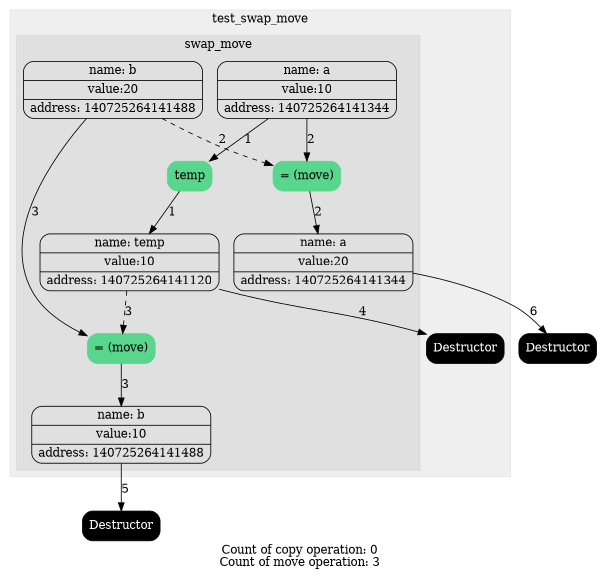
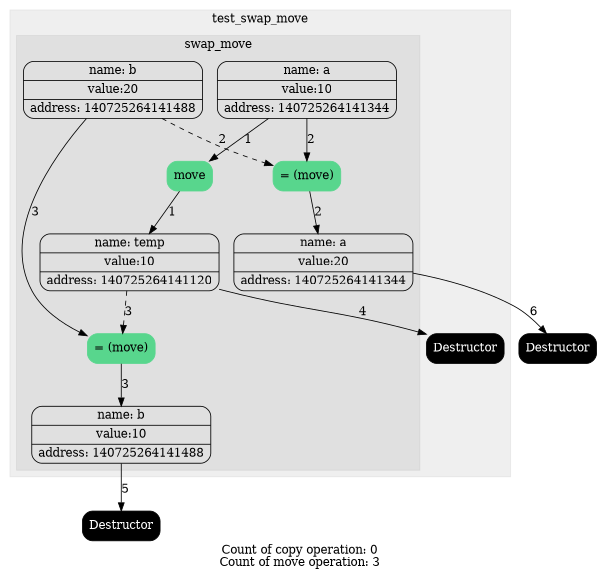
  digraph {
    label="Count of copy operation: 0\nCount of move operation: 3"
    trankdir=HR
    node [shape=Mrecord style=filled]
    n1 [label="{ {name: a} | {value:10} | {address: 140725264141344}} " style=""]
-   n2 [color="#58D68D" label=temp]
+   n2 [color="#58D68D" label=move]
    n3 [color="#58D68D" label="= (move)"]
    n4 [label="{ {name: b} | {value:20} | {address: 140725264141488}} " style=""]
    n5 [color="#58D68D" label="= (move)"]
    n6 [label="{ {name: temp} | {value:10} | {address: 140725264141120}} " style=""]
    n7 [label="{ {name: a} | {value:20} | {address: 140725264141344}} " style=""]
    n8 [label="{ {name: b} | {value:10} | {address: 140725264141488}} " style=""]
    n9 [color=black fontcolor=white label=Destructor]
    n10 [color=black fontcolor=white label=Destructor]
    n11 [color=black fontcolor=white label=Destructor]
    subgraph cluster_1 {
      color="#00000010"
      label=test_swap_move
      style=filled
      n9
      subgraph cluster_2 {
        color="#00000010"
        label=swap_move
        style=filled
        n1
        n2
        n3
        n4
        n5
        n6
        n7
        n8
      }
    }
    n1 -> n2 [label=1]
    n1 -> n3 [label=2]
    n2 -> n6 [label=1]
    n3 -> n7 [label=2]
    n4 -> n3 [label=2 style=dashed]
    n4 -> n5 [label=3]
    n5 -> n8 [label=3]
    n6 -> n5 [label=3 style=dashed]
    n6 -> n9 [label=4]
    n7 -> n10 [label=6]
    n8 -> n11 [label=5]
  }
